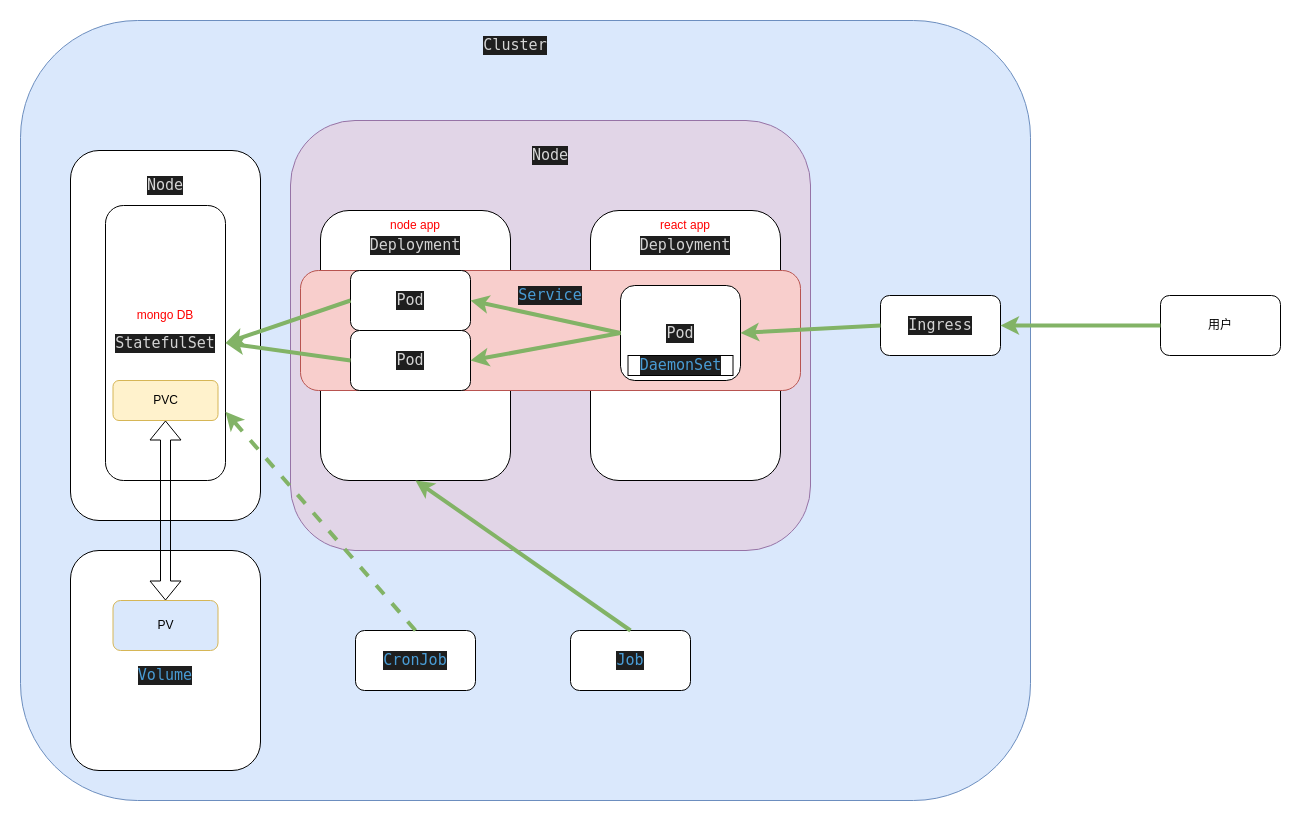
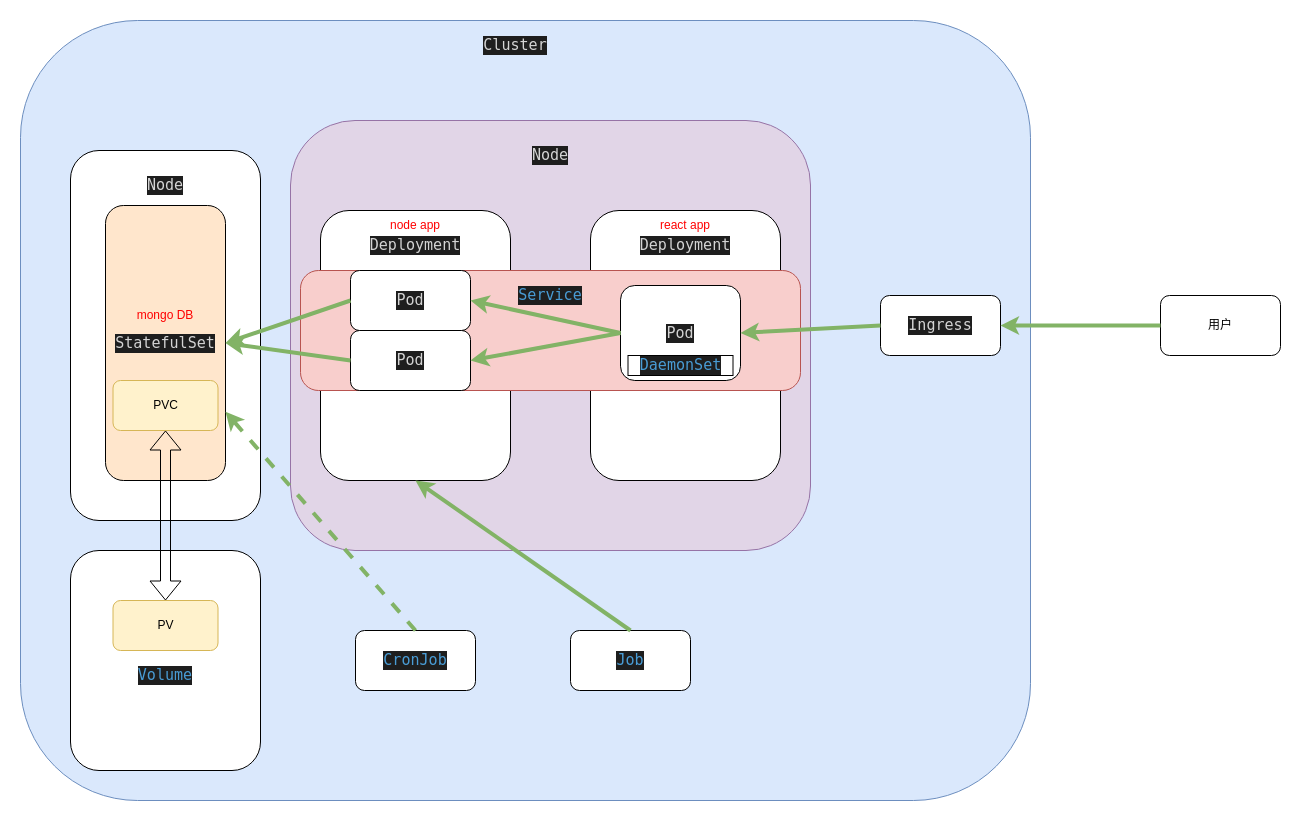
  <mxCell id="0" />
  <mxCell id="1" parent="0" />
  <mxCell id="2" value="" style="rounded=1;whiteSpace=wrap;html=1;fillColor=#dae8fc;strokeColor=#6c8ebf;" parent="1" vertex="1"><mxGeometry x="20" y="20" width="1010" height="780" as="geometry" /></mxCell>
  <mxCell id="3" value="&lt;div style=&quot;background-color:#1e1e1e;color:#d4d4d4&quot;&gt;&lt;pre style=&quot;font-family:'JetBrains Mono',monospace;font-size:11.3pt;&quot;&gt;Cluster&lt;/pre&gt;&lt;/div&gt;" style="text;html=1;strokeColor=none;fillColor=none;align=center;verticalAlign=middle;whiteSpace=wrap;rounded=0;" parent="1" vertex="1"><mxGeometry x="485" y="30" width="60" height="30" as="geometry" /></mxCell>
  <mxCell id="4" value="" style="rounded=1;whiteSpace=wrap;html=1;" parent="1" vertex="1"><mxGeometry x="1160" y="295" width="120" height="60" as="geometry" /></mxCell>
  <mxCell id="5" value="" style="rounded=1;whiteSpace=wrap;html=1;fillColor=#e1d5e7;strokeColor=#9673a6;" parent="1" vertex="1"><mxGeometry x="290" y="120" width="520" height="430" as="geometry" /></mxCell>
  <mxCell id="6" value="用户" style="text;html=1;strokeColor=none;fillColor=none;align=center;verticalAlign=middle;whiteSpace=wrap;rounded=0;" parent="1" vertex="1"><mxGeometry x="1190" y="310" width="60" height="30" as="geometry" /></mxCell>
  <mxCell id="7" value="" style="rounded=1;whiteSpace=wrap;html=1;" parent="1" vertex="1"><mxGeometry x="880" y="295" width="120" height="60" as="geometry" /></mxCell>
  <mxCell id="8" value="&lt;div style=&quot;background-color:#1e1e1e;color:#d4d4d4&quot;&gt;&lt;pre style=&quot;font-family:'JetBrains Mono',monospace;font-size:11.3pt;&quot;&gt;Ingress&lt;/pre&gt;&lt;/div&gt;" style="text;html=1;strokeColor=none;fillColor=none;align=center;verticalAlign=middle;whiteSpace=wrap;rounded=0;" parent="1" vertex="1"><mxGeometry x="910" y="310" width="60" height="30" as="geometry" /></mxCell>
  <mxCell id="9" value="" style="rounded=1;whiteSpace=wrap;html=1;" parent="1" vertex="1"><mxGeometry x="70" y="150" width="190" height="370" as="geometry" /></mxCell>
  <mxCell id="10" value="" style="rounded=1;whiteSpace=wrap;html=1;" parent="1" vertex="1"><mxGeometry x="320" y="210" width="190" height="270" as="geometry" /></mxCell>
  <mxCell id="11" value="" style="rounded=1;whiteSpace=wrap;html=1;" parent="1" vertex="1"><mxGeometry x="590" y="210" width="190" height="270" as="geometry" /></mxCell>
  <mxCell id="12" value="&lt;div style=&quot;background-color:#1e1e1e;color:#d4d4d4&quot;&gt;&lt;pre style=&quot;font-family:'JetBrains Mono',monospace;font-size:11.3pt;&quot;&gt;Node&lt;/pre&gt;&lt;/div&gt;" style="text;html=1;strokeColor=none;fillColor=none;align=center;verticalAlign=middle;whiteSpace=wrap;rounded=0;" parent="1" vertex="1"><mxGeometry x="135" y="170" width="60" height="30" as="geometry" /></mxCell>
  <mxCell id="13" value="&lt;div style=&quot;background-color:#1e1e1e;color:#d4d4d4&quot;&gt;&lt;pre style=&quot;font-family:'JetBrains Mono',monospace;font-size:11.3pt;&quot;&gt;&lt;pre style=&quot;font-size: 11.3pt; font-family: &amp;quot;JetBrains Mono&amp;quot;, monospace;&quot;&gt;Deployment&lt;/pre&gt;&lt;/pre&gt;&lt;/div&gt;" style="text;html=1;strokeColor=none;fillColor=none;align=center;verticalAlign=middle;whiteSpace=wrap;rounded=0;" parent="1" vertex="1"><mxGeometry x="385" y="230" width="60" height="30" as="geometry" /></mxCell>
  <mxCell id="14" value="&lt;div style=&quot;background-color:#1e1e1e;color:#d4d4d4&quot;&gt;&lt;pre style=&quot;font-family:'JetBrains Mono',monospace;font-size:11.3pt;&quot;&gt;&lt;pre style=&quot;font-family: &amp;quot;JetBrains Mono&amp;quot;, monospace; font-size: 11.3pt;&quot;&gt;Deployment&lt;/pre&gt;&lt;/pre&gt;&lt;/div&gt;" style="text;html=1;strokeColor=none;fillColor=none;align=center;verticalAlign=middle;whiteSpace=wrap;rounded=0;" parent="1" vertex="1"><mxGeometry x="655" y="230" width="60" height="30" as="geometry" /></mxCell>
  <mxCell id="15" value="" style="rounded=1;whiteSpace=wrap;html=1;fillColor=#f8cecc;strokeColor=#b85450;" parent="1" vertex="1"><mxGeometry x="300" y="270" width="500" height="120" as="geometry" /></mxCell>
  <mxCell id="16" value="&lt;div style=&quot;background-color:#1e1e1e;color:#d4d4d4&quot;&gt;&lt;pre style=&quot;font-family:'JetBrains Mono',monospace;font-size:11.3pt;&quot;&gt;Pod&lt;/pre&gt;&lt;/div&gt;" style="rounded=1;whiteSpace=wrap;html=1;" parent="1" vertex="1"><mxGeometry x="620" y="285" width="120" height="95" as="geometry" /></mxCell>
- <mxCell id="17" value="&lt;div style=&quot;background-color:#1e1e1e;color:#d4d4d4&quot;&gt;&lt;pre style=&quot;font-family:'JetBrains Mono',monospace;font-size:11.3pt;&quot;&gt;&lt;div&gt;&lt;pre style=&quot;font-family:'JetBrains Mono',monospace;font-size:11.3pt;&quot;&gt;StatefulSet&lt;/pre&gt;&lt;/div&gt;&lt;/pre&gt;&lt;/div&gt;" style="rounded=1;whiteSpace=wrap;html=1;" parent="1" vertex="1"><mxGeometry x="105" y="205" width="120" height="275" as="geometry" /></mxCell>
+ <mxCell id="17" value="&lt;div style=&quot;background-color:#1e1e1e;color:#d4d4d4&quot;&gt;&lt;pre style=&quot;font-family:'JetBrains Mono',monospace;font-size:11.3pt;&quot;&gt;&lt;div&gt;&lt;pre style=&quot;font-family:'JetBrains Mono',monospace;font-size:11.3pt;&quot;&gt;StatefulSet&lt;/pre&gt;&lt;/div&gt;&lt;/pre&gt;&lt;/div&gt;" style="rounded=1;whiteSpace=wrap;html=1;fillColor=#ffe6cc;" parent="1" vertex="1"><mxGeometry x="105" y="205" width="120" height="275" as="geometry" /></mxCell>
  <mxCell id="18" value="&lt;font color=&quot;#ff0000&quot;&gt;react app&lt;/font&gt;" style="text;html=1;align=center;verticalAlign=middle;whiteSpace=wrap;rounded=0;" parent="1" vertex="1"><mxGeometry x="655" y="210" width="60" height="30" as="geometry" /></mxCell>
  <mxCell id="19" value="&lt;font color=&quot;#ff0000&quot;&gt;mongo DB&lt;/font&gt;" style="text;html=1;align=center;verticalAlign=middle;whiteSpace=wrap;rounded=0;" parent="1" vertex="1"><mxGeometry x="135" y="300" width="60" height="30" as="geometry" /></mxCell>
  <mxCell id="20" value="&lt;div style=&quot;background-color:#1e1e1e;color:#d4d4d4&quot;&gt;&lt;pre style=&quot;font-family:'JetBrains Mono',monospace;font-size:11.3pt;&quot;&gt;Pod&lt;/pre&gt;&lt;/div&gt;" style="rounded=1;whiteSpace=wrap;html=1;" parent="1" vertex="1"><mxGeometry x="350" y="270" width="120" height="60" as="geometry" /></mxCell>
  <mxCell id="21" value="&lt;font color=&quot;#ff0000&quot;&gt;node app&lt;/font&gt;" style="text;html=1;align=center;verticalAlign=middle;whiteSpace=wrap;rounded=0;" parent="1" vertex="1"><mxGeometry x="385" y="210" width="60" height="30" as="geometry" /></mxCell>
- <mxCell id="22" value="PVC" style="rounded=1;whiteSpace=wrap;html=1;fillColor=#fff2cc;strokeColor=#d6b656;" parent="1" vertex="1"><mxGeometry x="112.5" y="380" width="105" height="40" as="geometry" /></mxCell>
+ <mxCell id="22" value="PVC" style="rounded=1;whiteSpace=wrap;html=1;fillColor=#fff2cc;strokeColor=#d6b656;" parent="1" vertex="1"><mxGeometry x="112.5" y="380" width="105" height="50" as="geometry" /></mxCell>
  <mxCell id="23" value="" style="rounded=1;whiteSpace=wrap;html=1;" parent="1" vertex="1"><mxGeometry x="70" y="550" width="190" height="220" as="geometry" /></mxCell>
- <mxCell id="24" value="PV" style="rounded=1;whiteSpace=wrap;html=1;fillColor=#dae8fc;strokeColor=#d6b656;" parent="1" vertex="1"><mxGeometry x="112.5" y="600" width="105" height="50" as="geometry" /></mxCell>
+ <mxCell id="24" value="PV" style="rounded=1;whiteSpace=wrap;html=1;fillColor=#fff2cc;strokeColor=#d6b656;" parent="1" vertex="1"><mxGeometry x="112.5" y="600" width="105" height="50" as="geometry" /></mxCell>
  <mxCell id="25" value="" style="shape=flexArrow;endArrow=classic;startArrow=classic;html=1;rounded=0;exitX=0.5;exitY=0;exitDx=0;exitDy=0;entryX=0.5;entryY=1;entryDx=0;entryDy=0;" parent="1" source="24" target="22" edge="1"><mxGeometry width="100" height="100" relative="1" as="geometry"><mxPoint x="70" y="530" as="sourcePoint" /><mxPoint x="170" y="430" as="targetPoint" /></mxGeometry></mxCell>
  <mxCell id="26" value="&lt;div style=&quot;background-color:#1e1e1e;color:#d4d4d4&quot;&gt;&lt;pre style=&quot;font-family:'JetBrains Mono',monospace;font-size:11.3pt;&quot;&gt;&lt;span style=&quot;color:#499cd5;&quot;&gt;Volume&lt;/span&gt;&lt;/pre&gt;&lt;/div&gt;" style="text;html=1;align=center;verticalAlign=middle;whiteSpace=wrap;rounded=0;" parent="1" vertex="1"><mxGeometry x="135" y="660" width="60" height="30" as="geometry" /></mxCell>
  <mxCell id="27" value="&lt;div style=&quot;background-color:#1e1e1e;color:#d4d4d4&quot;&gt;&lt;pre style=&quot;font-family:'JetBrains Mono',monospace;font-size:11.3pt;&quot;&gt;&lt;span style=&quot;color:#499cd5;&quot;&gt;Service&lt;/span&gt;&lt;/pre&gt;&lt;/div&gt;" style="text;html=1;align=center;verticalAlign=middle;whiteSpace=wrap;rounded=0;" parent="1" vertex="1"><mxGeometry x="520" y="280" width="60" height="30" as="geometry" /></mxCell>
  <mxCell id="28" value="&lt;div style=&quot;background-color:#1e1e1e;color:#d4d4d4&quot;&gt;&lt;pre style=&quot;font-family:'JetBrains Mono',monospace;font-size:11.3pt;&quot;&gt;&lt;span style=&quot;color:#499cd5;&quot;&gt;DaemonSet&lt;/span&gt;&lt;/pre&gt;&lt;/div&gt;" style="whiteSpace=wrap;html=1;rounded=0;" parent="1" vertex="1"><mxGeometry x="627.5" y="355" width="105" height="20" as="geometry" /></mxCell>
  <mxCell id="29" value="" style="endArrow=classic;html=1;rounded=0;exitX=0;exitY=0.5;exitDx=0;exitDy=0;entryX=1;entryY=0.5;entryDx=0;entryDy=0;strokeWidth=4;fillColor=#d5e8d4;strokeColor=#82b366;" parent="1" source="4" target="7" edge="1"><mxGeometry width="50" height="50" relative="1" as="geometry"><mxPoint x="960" y="440" as="sourcePoint" /><mxPoint x="1010" y="390" as="targetPoint" /></mxGeometry></mxCell>
  <mxCell id="30" value="" style="endArrow=classic;html=1;rounded=0;exitX=0;exitY=0.5;exitDx=0;exitDy=0;entryX=1;entryY=0.5;entryDx=0;entryDy=0;strokeWidth=4;fillColor=#d5e8d4;strokeColor=#82b366;" parent="1" source="7" target="16" edge="1"><mxGeometry width="50" height="50" relative="1" as="geometry"><mxPoint x="1160" y="470" as="sourcePoint" /><mxPoint x="1000" y="470" as="targetPoint" /></mxGeometry></mxCell>
  <mxCell id="31" value="" style="endArrow=classic;html=1;rounded=0;exitX=0;exitY=0.5;exitDx=0;exitDy=0;entryX=1;entryY=0.5;entryDx=0;entryDy=0;strokeWidth=4;fillColor=#d5e8d4;strokeColor=#82b366;" parent="1" source="16" target="20" edge="1"><mxGeometry width="50" height="50" relative="1" as="geometry"><mxPoint x="890" y="335" as="sourcePoint" /><mxPoint x="755" y="340" as="targetPoint" /></mxGeometry></mxCell>
  <mxCell id="32" value="" style="endArrow=classic;html=1;rounded=0;exitX=0;exitY=0.5;exitDx=0;exitDy=0;entryX=1;entryY=0.5;entryDx=0;entryDy=0;strokeWidth=4;fillColor=#d5e8d4;strokeColor=#82b366;" parent="1" source="20" target="17" edge="1"><mxGeometry width="50" height="50" relative="1" as="geometry"><mxPoint x="635" y="340" as="sourcePoint" /><mxPoint x="485" y="355" as="targetPoint" /></mxGeometry></mxCell>
  <mxCell id="33" value="&lt;div style=&quot;background-color:#1e1e1e;color:#d4d4d4&quot;&gt;&lt;pre style=&quot;font-family:'JetBrains Mono',monospace;font-size:11.3pt;&quot;&gt;Node&lt;/pre&gt;&lt;/div&gt;" style="text;html=1;strokeColor=none;fillColor=none;align=center;verticalAlign=middle;whiteSpace=wrap;rounded=0;" parent="1" vertex="1"><mxGeometry x="520" y="140" width="60" height="30" as="geometry" /></mxCell>
  <mxCell id="34" value="&lt;div style=&quot;background-color:#1e1e1e;color:#d4d4d4&quot;&gt;&lt;pre style=&quot;font-family:'JetBrains Mono',monospace;font-size:11.3pt;&quot;&gt;&lt;span style=&quot;color:#499cd5;&quot;&gt;CronJob&lt;/span&gt;&lt;/pre&gt;&lt;/div&gt;" style="rounded=1;whiteSpace=wrap;html=1;" parent="1" vertex="1"><mxGeometry x="355" y="630" width="120" height="60" as="geometry" /></mxCell>
  <mxCell id="35" value="" style="endArrow=classic;html=1;rounded=0;exitX=0.5;exitY=0;exitDx=0;exitDy=0;entryX=1;entryY=0.75;entryDx=0;entryDy=0;strokeWidth=4;fillColor=#d5e8d4;strokeColor=#82b366;dashed=1;" parent="1" source="34" target="17" edge="1"><mxGeometry width="50" height="50" relative="1" as="geometry"><mxPoint x="890" y="335" as="sourcePoint" /><mxPoint x="755" y="340" as="targetPoint" /></mxGeometry></mxCell>
  <mxCell id="36" value="&lt;div style=&quot;background-color:#1e1e1e;color:#d4d4d4&quot;&gt;&lt;pre style=&quot;font-family:'JetBrains Mono',monospace;font-size:11.3pt;&quot;&gt;&lt;span style=&quot;color:#499cd5;&quot;&gt;Job&lt;/span&gt;&lt;/pre&gt;&lt;/div&gt;" style="rounded=1;whiteSpace=wrap;html=1;" parent="1" vertex="1"><mxGeometry x="570" y="630" width="120" height="60" as="geometry" /></mxCell>
  <mxCell id="37" value="" style="endArrow=classic;html=1;rounded=0;exitX=0.5;exitY=0;exitDx=0;exitDy=0;entryX=0.5;entryY=1;entryDx=0;entryDy=0;strokeWidth=4;fillColor=#d5e8d4;strokeColor=#82b366;" parent="1" source="36" target="10" edge="1"><mxGeometry width="50" height="50" relative="1" as="geometry"><mxPoint x="425" y="640" as="sourcePoint" /><mxPoint x="235" y="421" as="targetPoint" /></mxGeometry></mxCell>
  <mxCell id="38" value="&lt;div style=&quot;background-color:#1e1e1e;color:#d4d4d4&quot;&gt;&lt;pre style=&quot;font-family:'JetBrains Mono',monospace;font-size:11.3pt;&quot;&gt;Pod&lt;/pre&gt;&lt;/div&gt;" style="rounded=1;whiteSpace=wrap;html=1;" parent="1" vertex="1"><mxGeometry x="350" y="330" width="120" height="60" as="geometry" /></mxCell>
  <mxCell id="39" value="" style="endArrow=classic;html=1;rounded=0;exitX=0;exitY=0.5;exitDx=0;exitDy=0;entryX=1;entryY=0.5;entryDx=0;entryDy=0;strokeWidth=4;fillColor=#d5e8d4;strokeColor=#82b366;" parent="1" source="16" target="38" edge="1"><mxGeometry width="50" height="50" relative="1" as="geometry"><mxPoint x="630" y="325" as="sourcePoint" /><mxPoint x="480" y="310" as="targetPoint" /></mxGeometry></mxCell>
  <mxCell id="40" value="" style="endArrow=classic;html=1;rounded=0;exitX=0;exitY=0.5;exitDx=0;exitDy=0;entryX=1;entryY=0.5;entryDx=0;entryDy=0;strokeWidth=4;fillColor=#d5e8d4;strokeColor=#82b366;" parent="1" source="38" target="17" edge="1"><mxGeometry width="50" height="50" relative="1" as="geometry"><mxPoint x="640" y="335" as="sourcePoint" /><mxPoint x="490" y="320" as="targetPoint" /></mxGeometry></mxCell>
